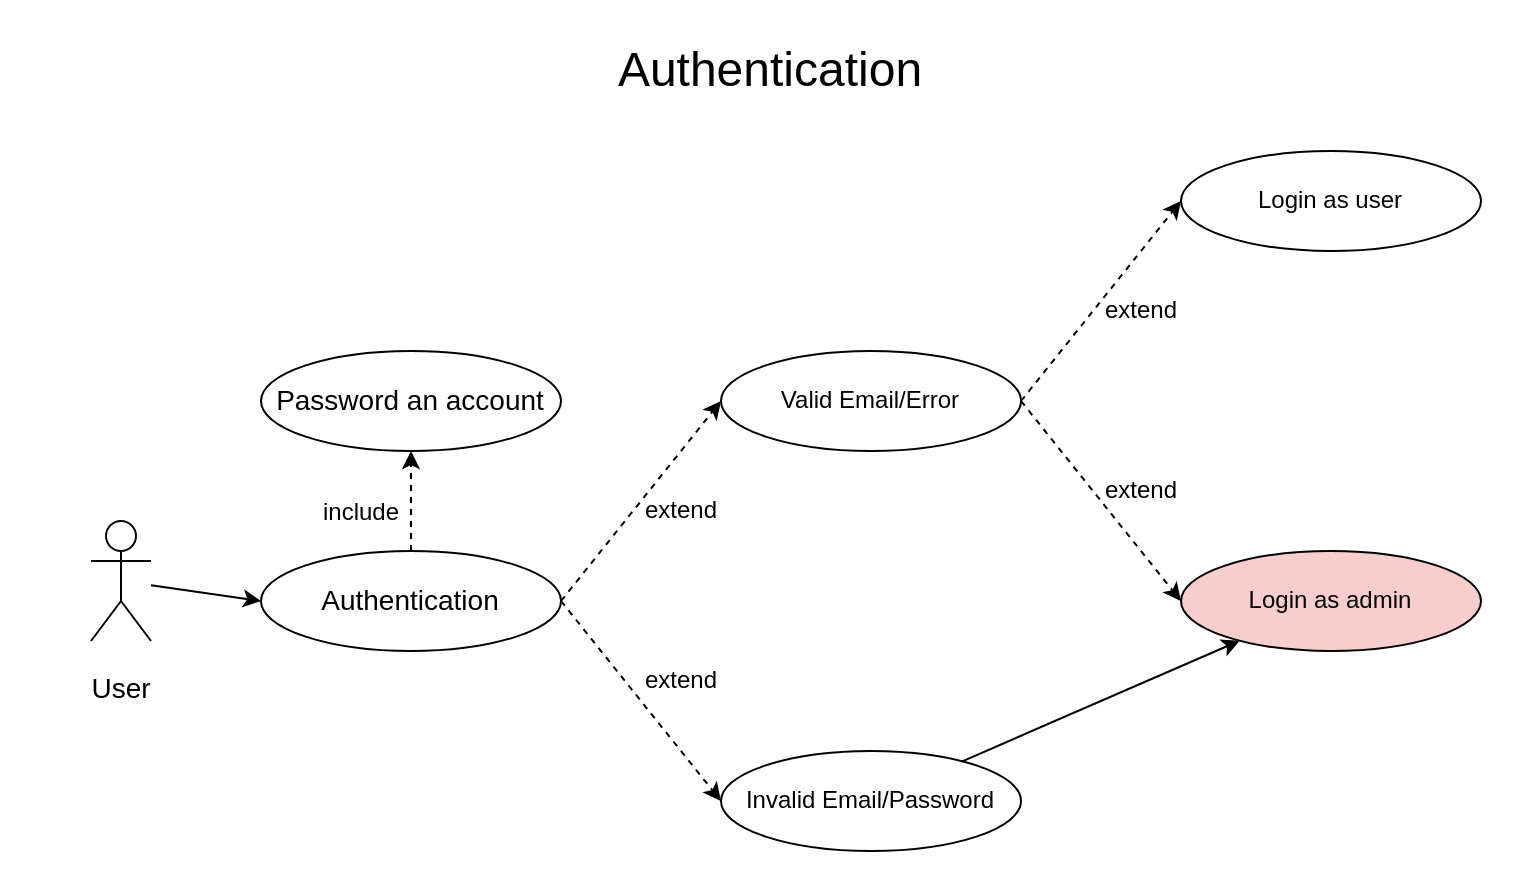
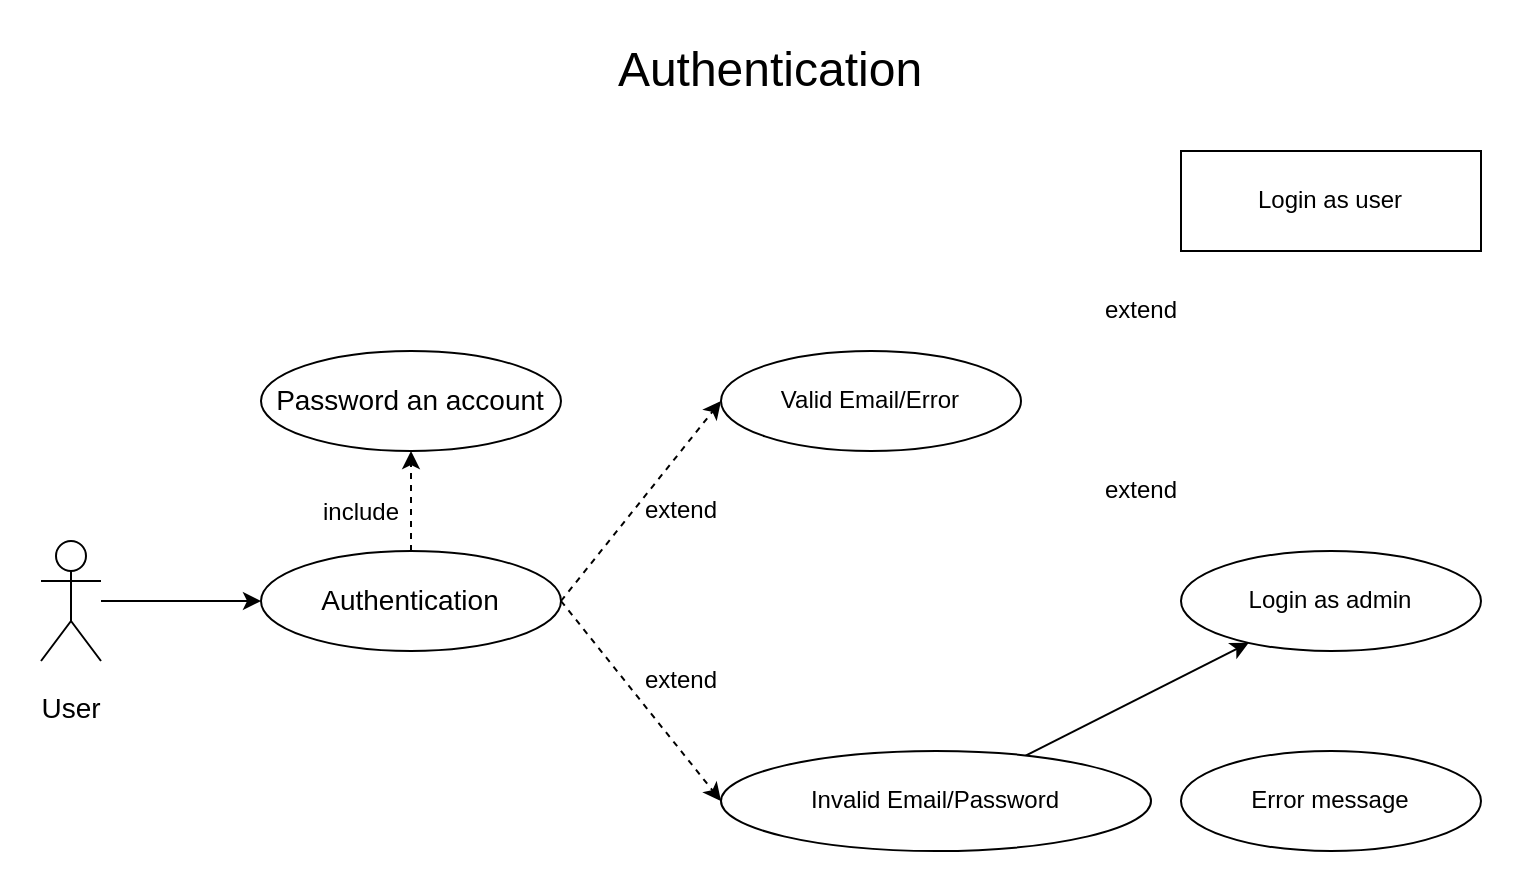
  <mxCell id="0" />
  <mxCell id="1" parent="0" />
  <mxCell id="2" value="Authentication" style="text;strokeColor=none;align=center;fillColor=none;html=1;verticalAlign=middle;whiteSpace=wrap;rounded=0;fontSize=24;" vertex="1" parent="1"><mxGeometry x="300" width="170" height="30" as="geometry" y="20" /></mxCell>
  <mxCell id="3" style="edgeStyle=none;html=1;entryX=0;entryY=0.5;entryDx=0;entryDy=0;fontSize=14;" edge="1" parent="1" source="4" target="8"><mxGeometry relative="1" as="geometry" /></mxCell>
- <mxCell id="4" value="&lt;font style=&quot;font-size: 14px;&quot;&gt;User&lt;/font&gt;" style="shape=umlActor;verticalLabelPosition=bottom;verticalAlign=top;html=1;outlineConnect=0;fontSize=24;" vertex="1" parent="1"><mxGeometry x="45" y="260" width="30" height="60" as="geometry" /></mxCell>
+ <mxCell id="4" value="&lt;font style=&quot;font-size: 14px;&quot;&gt;User&lt;/font&gt;" style="shape=umlActor;verticalLabelPosition=bottom;verticalAlign=top;html=1;outlineConnect=0;fontSize=24;" vertex="1" parent="1"><mxGeometry x="20" y="270" width="30" height="60" as="geometry" /></mxCell>
  <mxCell id="5" style="edgeStyle=none;html=1;entryX=0.5;entryY=1;entryDx=0;entryDy=0;fontSize=14;dashed=1;" edge="1" parent="1" source="8" target="9"><mxGeometry relative="1" as="geometry" /></mxCell>
  <mxCell id="6" style="edgeStyle=none;html=1;entryX=0;entryY=0.5;entryDx=0;entryDy=0;dashed=1;fontSize=12;exitX=1;exitY=0.5;exitDx=0;exitDy=0;" edge="1" parent="1" source="8" target="13"><mxGeometry relative="1" as="geometry" /></mxCell>
  <mxCell id="7" style="edgeStyle=none;html=1;entryX=0;entryY=0.5;entryDx=0;entryDy=0;dashed=1;fontSize=12;exitX=1;exitY=0.5;exitDx=0;exitDy=0;" edge="1" parent="1" source="8" target="15"><mxGeometry relative="1" as="geometry" /></mxCell>
  <mxCell id="8" value="Authentication" style="ellipse;whiteSpace=wrap;html=1;fontSize=14;" vertex="1" parent="1"><mxGeometry x="130" y="275" width="150" height="50" as="geometry" /></mxCell>
  <mxCell id="9" value="Password an account" style="ellipse;whiteSpace=wrap;html=1;fontSize=14;" vertex="1" parent="1"><mxGeometry x="130" y="175" width="150" height="50" as="geometry" /></mxCell>
  <mxCell id="10" value="&lt;font style=&quot;font-size: 12px;&quot;&gt;include&lt;/font&gt;" style="text;html=1;align=center;verticalAlign=middle;resizable=0;points=[];autosize=1;strokeColor=none;fillColor=none;fontSize=14;rotation=0;" vertex="1" parent="1"><mxGeometry x="150" y="240" width="60" height="30" as="geometry" /></mxCell>
- <mxCell id="11" style="edgeStyle=none;html=1;exitX=1;exitY=0.5;exitDx=0;exitDy=0;entryX=0;entryY=0.5;entryDx=0;entryDy=0;fontSize=12;dashed=1;" edge="1" parent="1" source="13" target="19"><mxGeometry relative="1" as="geometry" /></mxCell>
- <mxCell id="12" style="edgeStyle=none;html=1;entryX=0;entryY=0.5;entryDx=0;entryDy=0;fontSize=12;exitX=1;exitY=0.5;exitDx=0;exitDy=0;dashed=1;" edge="1" parent="1" source="13" target="20"><mxGeometry relative="1" as="geometry" /></mxCell>
  <mxCell id="13" value="Valid Email/Error" style="ellipse;whiteSpace=wrap;html=1;fontSize=12;" vertex="1" parent="1"><mxGeometry x="360" y="175" width="150" height="50" as="geometry" /></mxCell>
  <mxCell id="14" style="edgeStyle=none;html=1;fontSize=12;" edge="1" parent="1" source="15" target="19"><mxGeometry relative="1" as="geometry" /></mxCell>
- <mxCell id="15" value="Invalid Email/Password" style="ellipse;whiteSpace=wrap;html=1;fontSize=12;" vertex="1" parent="1"><mxGeometry x="360" y="375" width="150" height="50" as="geometry" /></mxCell>
+ <mxCell id="15" value="Invalid Email/Password" style="ellipse;whiteSpace=wrap;html=1;fontSize=12;" vertex="1" parent="1"><mxGeometry x="360" y="375" width="215" height="50" as="geometry" /></mxCell>
  <mxCell id="16" value="extend" style="text;html=1;align=center;verticalAlign=middle;resizable=0;points=[];autosize=1;strokeColor=none;fillColor=none;fontSize=12;rotation=0;" vertex="1" parent="1"><mxGeometry x="310" y="240" width="60" height="30" as="geometry" /></mxCell>
  <mxCell id="17" value="extend" style="text;html=1;align=center;verticalAlign=middle;resizable=0;points=[];autosize=1;strokeColor=none;fillColor=none;fontSize=12;rotation=0;" vertex="1" parent="1"><mxGeometry x="310" y="325" width="60" height="30" as="geometry" /></mxCell>
- <mxCell id="19" value="Login as admin" style="ellipse;whiteSpace=wrap;html=1;fontSize=12;fillColor=#f8cecc;" vertex="1" parent="1"><mxGeometry x="590" y="275" width="150" height="50" as="geometry" /></mxCell>
- <mxCell id="20" value="Login as user" style="ellipse;whiteSpace=wrap;html=1;fontSize=12;" vertex="1" parent="1"><mxGeometry x="590" y="75" width="150" height="50" as="geometry" /></mxCell>
+ <mxCell id="18" value="Error message" style="ellipse;whiteSpace=wrap;html=1;fontSize=12;" vertex="1" parent="1"><mxGeometry x="590" y="375" width="150" height="50" as="geometry" /></mxCell>
+ <mxCell id="19" value="Login as admin" style="ellipse;whiteSpace=wrap;html=1;fontSize=12;" vertex="1" parent="1"><mxGeometry x="590" y="275" width="150" height="50" as="geometry" /></mxCell>
+ <mxCell id="20" value="Login as user" style="whiteSpace=wrap;html=1;fontSize=12;rounded=0;" vertex="1" parent="1"><mxGeometry x="590" y="75" width="150" height="50" as="geometry" /></mxCell>
  <mxCell id="21" value="extend" style="text;html=1;align=center;verticalAlign=middle;resizable=0;points=[];autosize=1;strokeColor=none;fillColor=none;fontSize=12;rotation=0;" vertex="1" parent="1"><mxGeometry x="540" y="140" width="60" height="30" as="geometry" /></mxCell>
  <mxCell id="22" value="extend" style="text;html=1;align=center;verticalAlign=middle;resizable=0;points=[];autosize=1;strokeColor=none;fillColor=none;fontSize=12;rotation=0;" vertex="1" parent="1"><mxGeometry x="540" y="230" width="60" height="30" as="geometry" /></mxCell>
